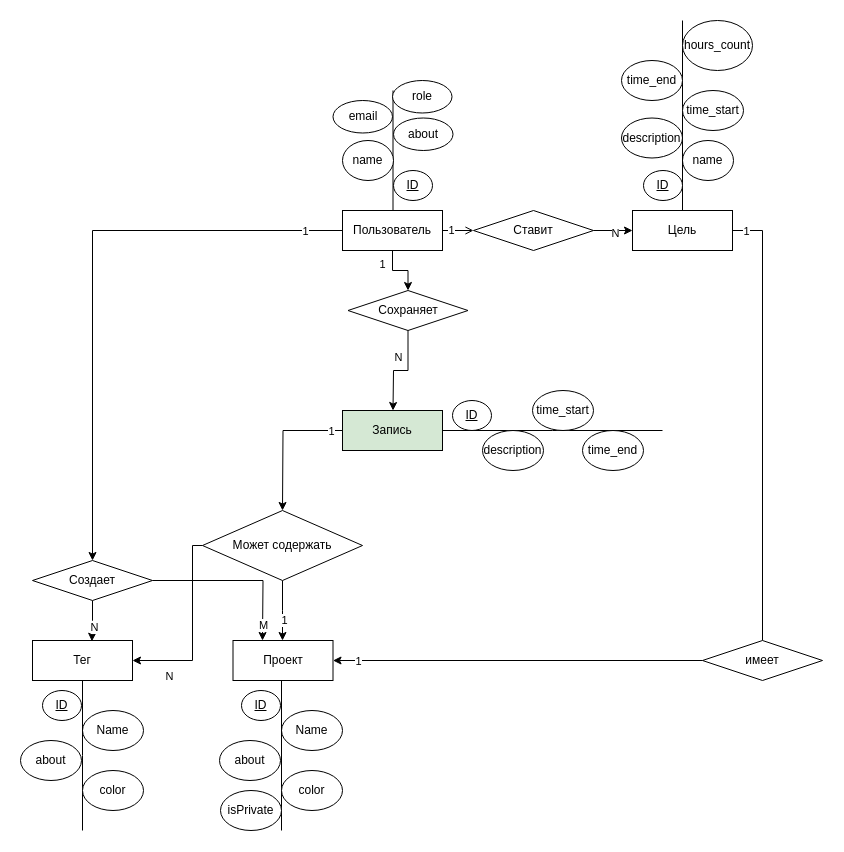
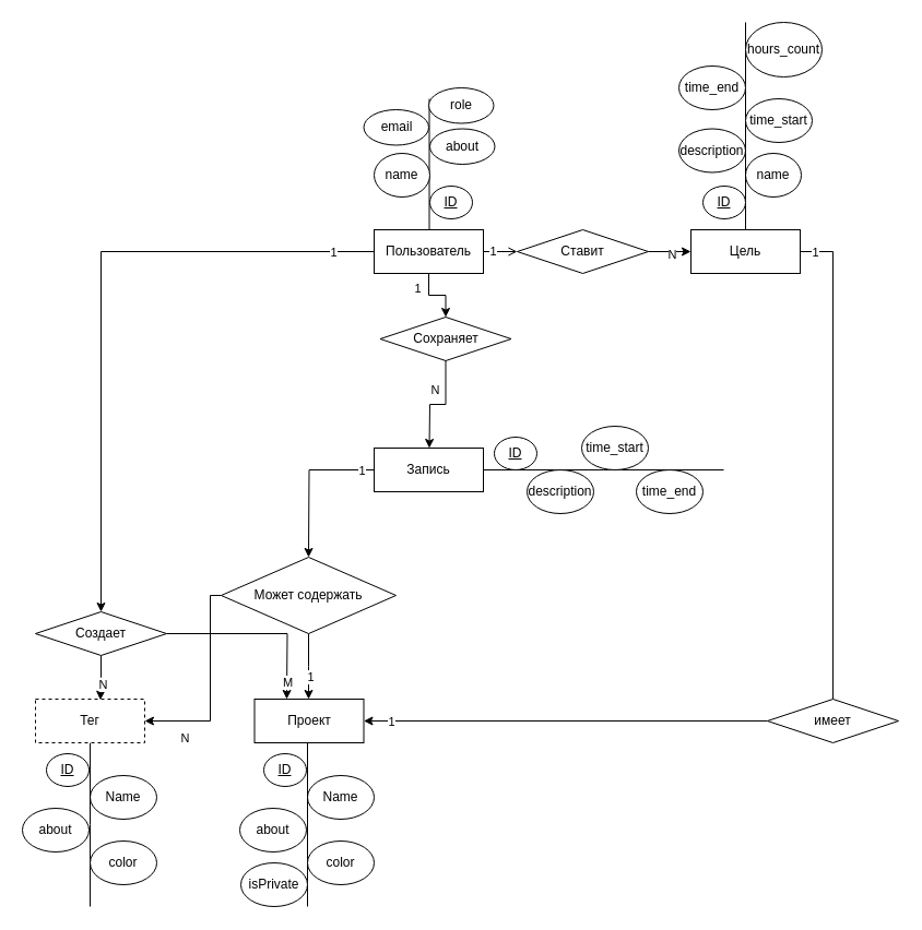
  <mxCell id="0" />
  <mxCell id="1" parent="0" />
  <mxCell id="2" value="1&lt;br&gt;" style="edgeStyle=orthogonalEdgeStyle;rounded=0;orthogonalLoop=1;jettySize=auto;html=1;entryX=0.5;entryY=0;entryDx=0;entryDy=0;" parent="1" source="7" target="13" edge="1"><mxGeometry x="-0.506" y="-10" relative="1" as="geometry"><mxPoint as="offset" /></mxGeometry></mxCell>
  <mxCell id="3" style="edgeStyle=orthogonalEdgeStyle;rounded=0;orthogonalLoop=1;jettySize=auto;html=1;exitX=1;exitY=0.5;exitDx=0;exitDy=0;entryX=0;entryY=0.5;entryDx=0;entryDy=0;endArrow=open;endFill=1;" parent="1" source="7" target="46" edge="1"><mxGeometry relative="1" as="geometry" /></mxCell>
  <mxCell id="4" value="1" style="edgeLabel;html=1;align=center;verticalAlign=middle;resizable=0;points=[];" parent="3" vertex="1" connectable="0"><mxGeometry x="-0.472" y="1" relative="1" as="geometry"><mxPoint as="offset" /></mxGeometry></mxCell>
  <mxCell id="5" style="edgeStyle=orthogonalEdgeStyle;rounded=0;orthogonalLoop=1;jettySize=auto;html=1;endArrow=classic;endFill=1;" parent="1" source="7" target="61" edge="1"><mxGeometry relative="1" as="geometry" /></mxCell>
  <mxCell id="6" value="1" style="edgeLabel;html=1;align=center;verticalAlign=middle;resizable=0;points=[];" parent="5" vertex="1" connectable="0"><mxGeometry x="-0.868" relative="1" as="geometry"><mxPoint as="offset" /></mxGeometry></mxCell>
  <mxCell id="7" value="Пользователь" style="whiteSpace=wrap;html=1;align=center;" parent="1" vertex="1"><mxGeometry x="342" y="210" width="100" height="40" as="geometry" /></mxCell>
  <mxCell id="8" value="" style="line;strokeWidth=1;rotatable=0;dashed=0;labelPosition=right;align=left;verticalAlign=middle;spacingTop=0;spacingLeft=6;points=[];portConstraint=eastwest;direction=south;" parent="1" vertex="1"><mxGeometry x="387.5" y="90" width="10" height="120" as="geometry" /></mxCell>
  <mxCell id="9" value="ID" style="ellipse;whiteSpace=wrap;html=1;align=center;fontStyle=4;" parent="1" vertex="1"><mxGeometry x="393" y="170" width="39" height="30" as="geometry" /></mxCell>
  <mxCell id="10" value="about" style="ellipse;whiteSpace=wrap;html=1;align=center;" parent="1" vertex="1"><mxGeometry x="393" y="117.5" width="59.5" height="32.5" as="geometry" /></mxCell>
  <mxCell id="11" value="name" style="ellipse;whiteSpace=wrap;html=1;align=center;" parent="1" vertex="1"><mxGeometry x="682" y="140" width="51" height="40" as="geometry" /></mxCell>
  <mxCell id="12" value="N" style="edgeStyle=orthogonalEdgeStyle;rounded=0;orthogonalLoop=1;jettySize=auto;html=1;" parent="1" source="13" edge="1"><mxGeometry x="-0.429" y="-11" relative="1" as="geometry"><mxPoint x="392.5" y="410" as="targetPoint" /><mxPoint x="1" as="offset" /></mxGeometry></mxCell>
  <mxCell id="13" value="Сохраняет" style="shape=rhombus;perimeter=rhombusPerimeter;whiteSpace=wrap;html=1;align=center;" parent="1" vertex="1"><mxGeometry x="347.5" y="290" width="120" height="40" as="geometry" /></mxCell>
  <mxCell id="14" style="edgeStyle=orthogonalEdgeStyle;rounded=0;orthogonalLoop=1;jettySize=auto;html=1;endArrow=none;endFill=0;" parent="1" source="17" edge="1"><mxGeometry relative="1" as="geometry"><mxPoint x="662" y="430" as="targetPoint" /></mxGeometry></mxCell>
  <mxCell id="15" style="edgeStyle=orthogonalEdgeStyle;rounded=0;orthogonalLoop=1;jettySize=auto;html=1;endArrow=classic;endFill=1;" parent="1" source="17" edge="1"><mxGeometry relative="1" as="geometry"><mxPoint x="282" y="510" as="targetPoint" /></mxGeometry></mxCell>
  <mxCell id="16" value="1" style="edgeLabel;html=1;align=center;verticalAlign=middle;resizable=0;points=[];" parent="15" vertex="1" connectable="0"><mxGeometry x="-0.826" relative="1" as="geometry"><mxPoint as="offset" /></mxGeometry></mxCell>
- <mxCell id="17" value="Запись" style="whiteSpace=wrap;html=1;align=center;fillColor=#d5e8d4;" parent="1" vertex="1"><mxGeometry x="342" y="410" width="100" height="40" as="geometry" /></mxCell>
+ <mxCell id="17" value="Запись" style="whiteSpace=wrap;html=1;align=center;" parent="1" vertex="1"><mxGeometry x="342" y="410" width="100" height="40" as="geometry" /></mxCell>
  <mxCell id="18" value="ID" style="ellipse;whiteSpace=wrap;html=1;align=center;fontStyle=4;" parent="1" vertex="1"><mxGeometry x="452" y="400" width="39" height="30" as="geometry" /></mxCell>
  <mxCell id="19" value="Name" style="ellipse;whiteSpace=wrap;html=1;align=center;" parent="1" vertex="1"><mxGeometry x="82" y="710" width="61" height="40" as="geometry" /></mxCell>
  <mxCell id="20" style="edgeStyle=orthogonalEdgeStyle;rounded=0;orthogonalLoop=1;jettySize=auto;html=1;endArrow=classic;endFill=1;" parent="1" source="24" edge="1"><mxGeometry relative="1" as="geometry"><mxPoint x="282" y="640" as="targetPoint" /></mxGeometry></mxCell>
  <mxCell id="21" value="1" style="edgeLabel;html=1;align=center;verticalAlign=middle;resizable=0;points=[];" parent="20" vertex="1" connectable="0"><mxGeometry x="0.334" y="1" relative="1" as="geometry"><mxPoint as="offset" /></mxGeometry></mxCell>
  <mxCell id="22" style="edgeStyle=orthogonalEdgeStyle;rounded=0;orthogonalLoop=1;jettySize=auto;html=1;entryX=1;entryY=0.5;entryDx=0;entryDy=0;endArrow=classic;endFill=1;" parent="1" source="24" target="27" edge="1"><mxGeometry relative="1" as="geometry"><Array as="points"><mxPoint x="192" y="545" /><mxPoint x="192" y="660" /></Array></mxGeometry></mxCell>
  <mxCell id="23" value="N" style="edgeLabel;html=1;align=center;verticalAlign=middle;resizable=0;points=[];" parent="22" vertex="1" connectable="0"><mxGeometry x="0.656" y="2" relative="1" as="geometry"><mxPoint x="4" y="13" as="offset" /></mxGeometry></mxCell>
  <mxCell id="24" value="Может содержать" style="shape=rhombus;perimeter=rhombusPerimeter;whiteSpace=wrap;html=1;align=center;" parent="1" vertex="1"><mxGeometry x="202" y="510" width="160" height="70" as="geometry" /></mxCell>
  <mxCell id="25" value="Проект" style="whiteSpace=wrap;html=1;align=center;" parent="1" vertex="1"><mxGeometry x="232.5" y="640" width="100" height="40" as="geometry" /></mxCell>
  <mxCell id="26" style="edgeStyle=orthogonalEdgeStyle;rounded=0;orthogonalLoop=1;jettySize=auto;html=1;endArrow=none;endFill=0;" parent="1" source="27" edge="1"><mxGeometry relative="1" as="geometry"><mxPoint x="82" y="830" as="targetPoint" /></mxGeometry></mxCell>
- <mxCell id="27" value="Тег" style="whiteSpace=wrap;html=1;align=center;" parent="1" vertex="1"><mxGeometry x="32" y="640" width="100" height="40" as="geometry" /></mxCell>
+ <mxCell id="27" value="Тег" style="whiteSpace=wrap;html=1;align=center;dashed=1;" parent="1" vertex="1"><mxGeometry x="32" y="640" width="100" height="40" as="geometry" /></mxCell>
  <mxCell id="28" value="ID" style="ellipse;whiteSpace=wrap;html=1;align=center;fontStyle=4;" parent="1" vertex="1"><mxGeometry x="42" y="690" width="39" height="30" as="geometry" /></mxCell>
  <mxCell id="29" value="about" style="ellipse;whiteSpace=wrap;html=1;align=center;" parent="1" vertex="1"><mxGeometry x="20" y="740" width="61" height="40" as="geometry" /></mxCell>
  <mxCell id="30" value="color" style="ellipse;whiteSpace=wrap;html=1;align=center;" parent="1" vertex="1"><mxGeometry x="82" y="770" width="61" height="40" as="geometry" /></mxCell>
  <mxCell id="31" value="Name" style="ellipse;whiteSpace=wrap;html=1;align=center;" parent="1" vertex="1"><mxGeometry x="281" y="710" width="61" height="40" as="geometry" /></mxCell>
  <mxCell id="32" style="edgeStyle=orthogonalEdgeStyle;rounded=0;orthogonalLoop=1;jettySize=auto;html=1;endArrow=none;endFill=0;" parent="1" edge="1"><mxGeometry relative="1" as="geometry"><mxPoint x="281" y="830" as="targetPoint" /><mxPoint x="281" y="680" as="sourcePoint" /></mxGeometry></mxCell>
  <mxCell id="33" value="ID" style="ellipse;whiteSpace=wrap;html=1;align=center;fontStyle=4;" parent="1" vertex="1"><mxGeometry x="241" y="690" width="39" height="30" as="geometry" /></mxCell>
  <mxCell id="34" value="about" style="ellipse;whiteSpace=wrap;html=1;align=center;" parent="1" vertex="1"><mxGeometry x="219" y="740" width="61" height="40" as="geometry" /></mxCell>
  <mxCell id="35" value="color" style="ellipse;whiteSpace=wrap;html=1;align=center;" parent="1" vertex="1"><mxGeometry x="281" y="770" width="61" height="40" as="geometry" /></mxCell>
  <mxCell id="36" value="isPrivate" style="ellipse;whiteSpace=wrap;html=1;align=center;" parent="1" vertex="1"><mxGeometry x="220" y="790" width="61" height="40" as="geometry" /></mxCell>
  <mxCell id="37" value="description" style="ellipse;whiteSpace=wrap;html=1;align=center;" parent="1" vertex="1"><mxGeometry x="482" y="430" width="61" height="40" as="geometry" /></mxCell>
  <mxCell id="38" value="time_start" style="ellipse;whiteSpace=wrap;html=1;align=center;" parent="1" vertex="1"><mxGeometry x="532" y="390" width="61" height="40" as="geometry" /></mxCell>
  <mxCell id="39" value="time_end" style="ellipse;whiteSpace=wrap;html=1;align=center;" parent="1" vertex="1"><mxGeometry x="582" y="430" width="61" height="40" as="geometry" /></mxCell>
  <mxCell id="40" style="edgeStyle=orthogonalEdgeStyle;rounded=0;orthogonalLoop=1;jettySize=auto;html=1;endArrow=none;endFill=0;" parent="1" source="43" edge="1"><mxGeometry relative="1" as="geometry"><mxPoint x="682" y="20" as="targetPoint" /></mxGeometry></mxCell>
  <mxCell id="41" style="edgeStyle=orthogonalEdgeStyle;rounded=0;orthogonalLoop=1;jettySize=auto;html=1;endArrow=none;endFill=0;entryX=0.5;entryY=0;entryDx=0;entryDy=0;" parent="1" source="43" target="54" edge="1"><mxGeometry relative="1" as="geometry"><mxPoint x="762" y="540" as="targetPoint" /><Array as="points"><mxPoint x="762" y="230" /></Array></mxGeometry></mxCell>
  <mxCell id="42" value="1" style="edgeLabel;html=1;align=center;verticalAlign=middle;resizable=0;points=[];" parent="41" vertex="1" connectable="0"><mxGeometry x="-0.94" relative="1" as="geometry"><mxPoint as="offset" /></mxGeometry></mxCell>
  <mxCell id="43" value="Цель" style="whiteSpace=wrap;html=1;align=center;" parent="1" vertex="1"><mxGeometry x="632" y="210" width="100" height="40" as="geometry" /></mxCell>
  <mxCell id="44" style="edgeStyle=orthogonalEdgeStyle;rounded=0;orthogonalLoop=1;jettySize=auto;html=1;entryX=0;entryY=0.5;entryDx=0;entryDy=0;endArrow=classic;endFill=1;" parent="1" source="46" target="43" edge="1"><mxGeometry relative="1" as="geometry" /></mxCell>
  <mxCell id="45" value="N" style="edgeLabel;html=1;align=center;verticalAlign=middle;resizable=0;points=[];" parent="44" vertex="1" connectable="0"><mxGeometry x="0.136" y="-2" relative="1" as="geometry"><mxPoint as="offset" /></mxGeometry></mxCell>
  <mxCell id="46" value="Ставит" style="shape=rhombus;perimeter=rhombusPerimeter;whiteSpace=wrap;html=1;align=center;" parent="1" vertex="1"><mxGeometry x="473" y="210" width="120" height="40" as="geometry" /></mxCell>
  <mxCell id="47" value="ID" style="ellipse;whiteSpace=wrap;html=1;align=center;fontStyle=4;" parent="1" vertex="1"><mxGeometry x="643" y="170" width="39" height="30" as="geometry" /></mxCell>
  <mxCell id="48" value="description" style="ellipse;whiteSpace=wrap;html=1;align=center;" parent="1" vertex="1"><mxGeometry x="621" y="117.5" width="61" height="40" as="geometry" /></mxCell>
  <mxCell id="49" value="time_start" style="ellipse;whiteSpace=wrap;html=1;align=center;" parent="1" vertex="1"><mxGeometry x="682" y="90" width="61" height="40" as="geometry" /></mxCell>
  <mxCell id="50" value="time_end" style="ellipse;whiteSpace=wrap;html=1;align=center;" parent="1" vertex="1"><mxGeometry x="621" y="60" width="61" height="40" as="geometry" /></mxCell>
  <mxCell id="51" value="hours_count" style="ellipse;whiteSpace=wrap;html=1;align=center;" parent="1" vertex="1"><mxGeometry x="682" y="20" width="70" height="50" as="geometry" /></mxCell>
  <mxCell id="52" style="edgeStyle=orthogonalEdgeStyle;rounded=0;orthogonalLoop=1;jettySize=auto;html=1;entryX=1;entryY=0.5;entryDx=0;entryDy=0;endArrow=classic;endFill=1;" parent="1" source="54" target="25" edge="1"><mxGeometry relative="1" as="geometry" /></mxCell>
  <mxCell id="53" value="1" style="edgeLabel;html=1;align=center;verticalAlign=middle;resizable=0;points=[];" parent="52" vertex="1" connectable="0"><mxGeometry x="0.865" relative="1" as="geometry"><mxPoint as="offset" /></mxGeometry></mxCell>
  <mxCell id="54" value="имеет" style="shape=rhombus;perimeter=rhombusPerimeter;whiteSpace=wrap;html=1;align=center;" parent="1" vertex="1"><mxGeometry x="702" y="640" width="120" height="40" as="geometry" /></mxCell>
  <mxCell id="55" value="name" style="ellipse;whiteSpace=wrap;html=1;align=center;" parent="1" vertex="1"><mxGeometry x="342" y="140" width="51" height="40" as="geometry" /></mxCell>
  <mxCell id="56" value="email" style="ellipse;whiteSpace=wrap;html=1;align=center;" parent="1" vertex="1"><mxGeometry x="332.5" y="100" width="59.5" height="32.5" as="geometry" /></mxCell>
  <mxCell id="57" style="edgeStyle=orthogonalEdgeStyle;rounded=0;orthogonalLoop=1;jettySize=auto;html=1;entryX=0.594;entryY=0.02;entryDx=0;entryDy=0;entryPerimeter=0;endArrow=classic;endFill=1;" parent="1" source="61" target="27" edge="1"><mxGeometry relative="1" as="geometry" /></mxCell>
  <mxCell id="58" value="N" style="edgeLabel;html=1;align=center;verticalAlign=middle;resizable=0;points=[];" parent="57" vertex="1" connectable="0"><mxGeometry x="0.306" y="2" relative="1" as="geometry"><mxPoint as="offset" /></mxGeometry></mxCell>
  <mxCell id="59" style="edgeStyle=orthogonalEdgeStyle;rounded=0;orthogonalLoop=1;jettySize=auto;html=1;endArrow=classic;endFill=1;" parent="1" source="61" edge="1"><mxGeometry relative="1" as="geometry"><mxPoint x="262" y="640" as="targetPoint" /></mxGeometry></mxCell>
  <mxCell id="60" value="M" style="edgeLabel;html=1;align=center;verticalAlign=middle;resizable=0;points=[];" parent="59" vertex="1" connectable="0"><mxGeometry x="0.814" relative="1" as="geometry"><mxPoint as="offset" /></mxGeometry></mxCell>
  <mxCell id="61" value="Создает" style="shape=rhombus;perimeter=rhombusPerimeter;whiteSpace=wrap;html=1;align=center;" parent="1" vertex="1"><mxGeometry x="32" y="560" width="120" height="40" as="geometry" /></mxCell>
  <mxCell id="62" value="role" style="ellipse;whiteSpace=wrap;html=1;align=center;" vertex="1" parent="1"><mxGeometry x="392" y="80" width="59.5" height="32.5" as="geometry" /></mxCell>
